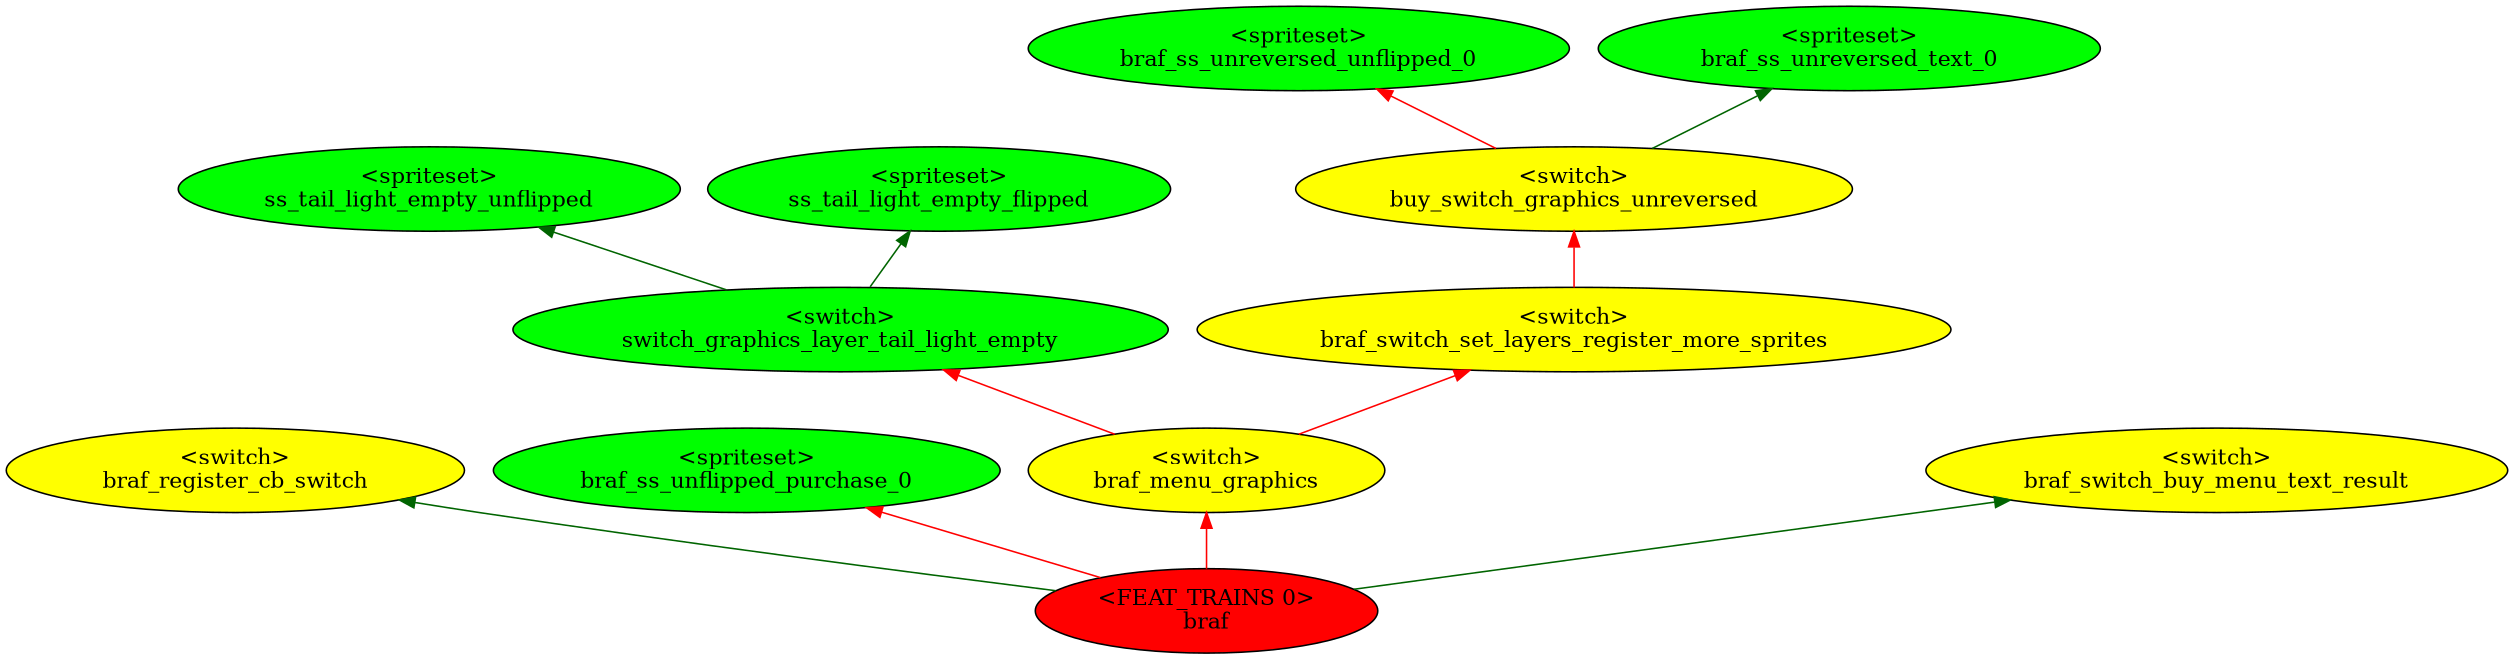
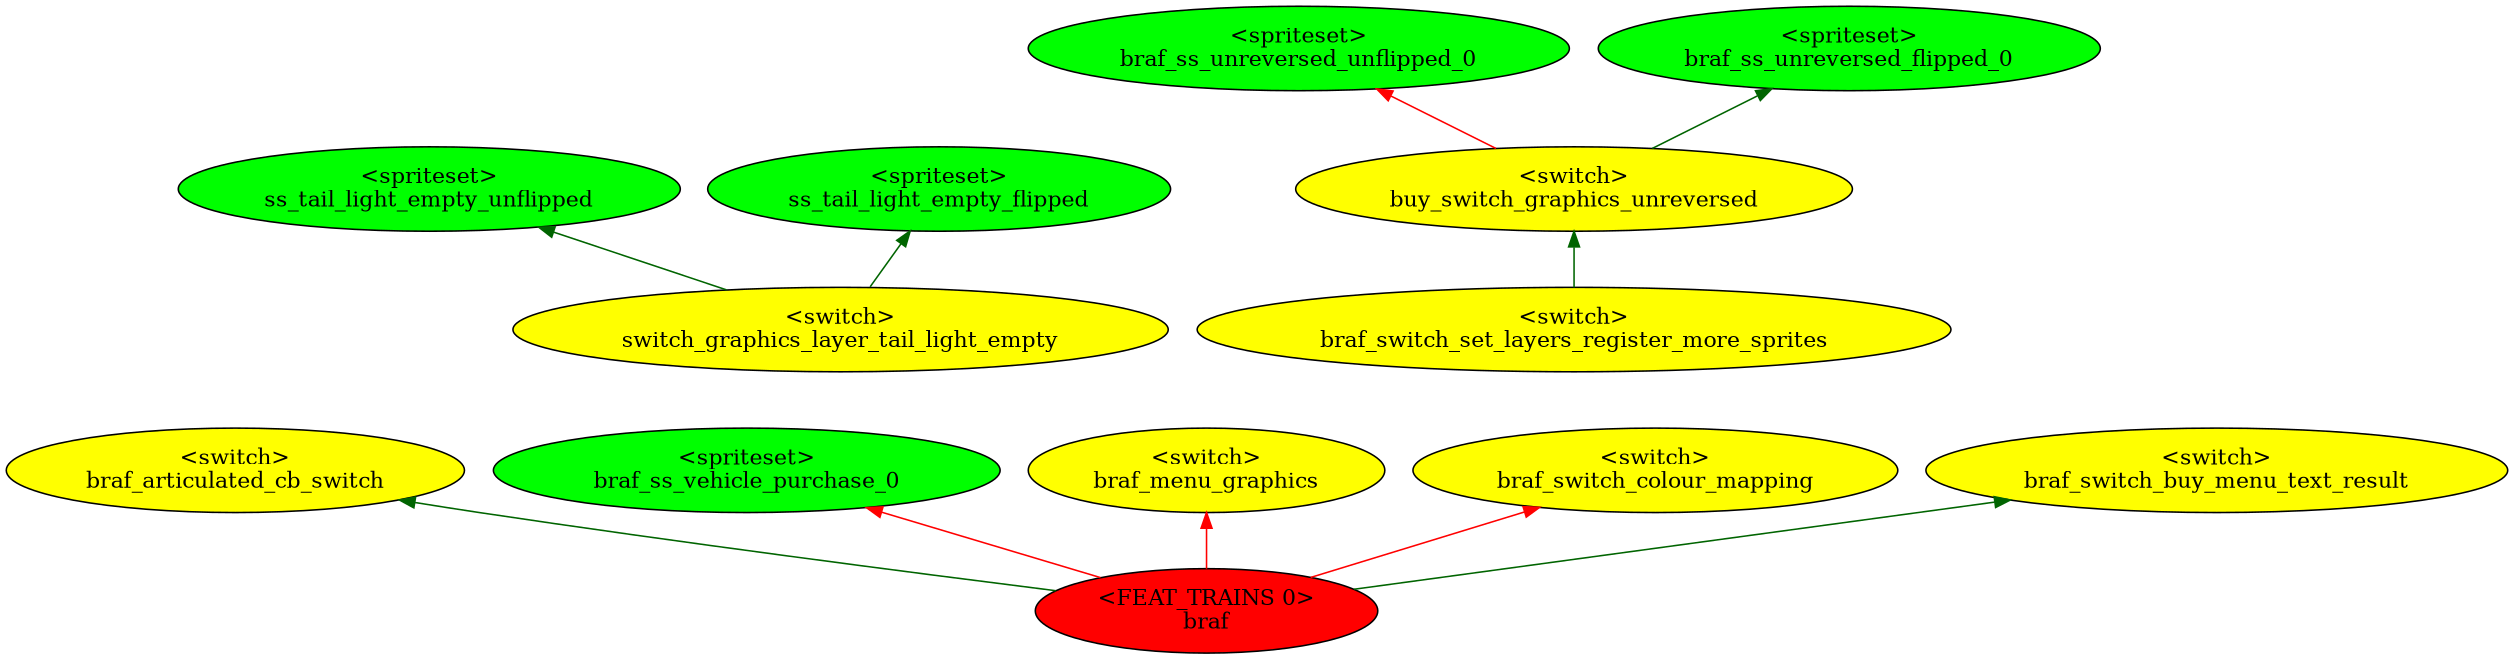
  digraph {
    rankdir=BT
    node [fillcolor=yellow style=filled]
    edge [color=red]
    n1 [fillcolor=green label="<spriteset>\nss_tail_light_empty_unflipped"]
    n2 [fillcolor=green label="<spriteset>\nss_tail_light_empty_flipped"]
-   n3 [fillcolor=green label="<switch>\nswitch_graphics_layer_tail_light_empty"]
-   n4 [label="<switch>\nbraf_register_cb_switch"]
+   n3 [label="<switch>\nswitch_graphics_layer_tail_light_empty"]
+   n4 [label="<switch>\nbraf_articulated_cb_switch"]
    n5 [fillcolor=green label="<spriteset>\nbraf_ss_unreversed_unflipped_0"]
-   n6 [fillcolor=green label="<spriteset>\nbraf_ss_unreversed_text_0"]
+   n6 [fillcolor=green label="<spriteset>\nbraf_ss_unreversed_flipped_0"]
    n7 [label="<switch>\nbuy_switch_graphics_unreversed"]
-   n8 [fillcolor=green label="<spriteset>\nbraf_ss_unflipped_purchase_0"]
+   n8 [fillcolor=green label="<spriteset>\nbraf_ss_vehicle_purchase_0"]
    n9 [label="<switch>\nbraf_switch_set_layers_register_more_sprites"]
    n10 [label="<switch>\nbraf_menu_graphics"]
+   n11 [label="<switch>\nbraf_switch_colour_mapping"]
    n12 [label="<switch>\nbraf_switch_buy_menu_text_result"]
    n13 [fillcolor=red label="<FEAT_TRAINS 0>\nbraf"]
    n3 -> n1 [color=darkgreen]
    n3 -> n2 [color=darkgreen]
    n7 -> n5
    n7 -> n6 [color=darkgreen]
-   n9 -> n7
-   n10 -> n3
-   n10 -> n9
+   n9 -> n7 [color=darkgreen]
    n13 -> n4 [color=darkgreen]
    n13 -> n8
    n13 -> n10
+   n13 -> n11
    n13 -> n12 [color=darkgreen]
  }
